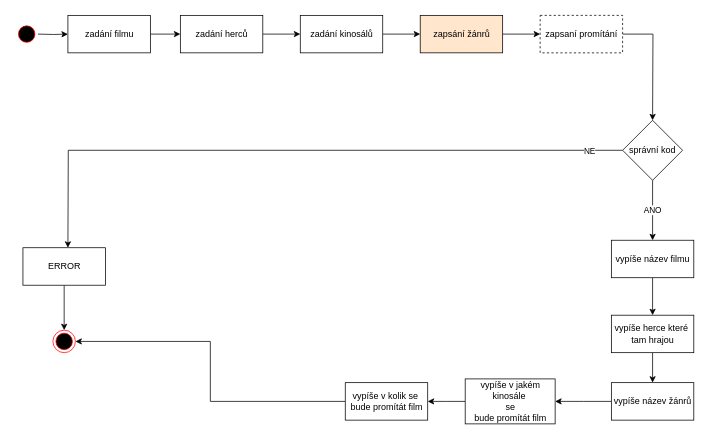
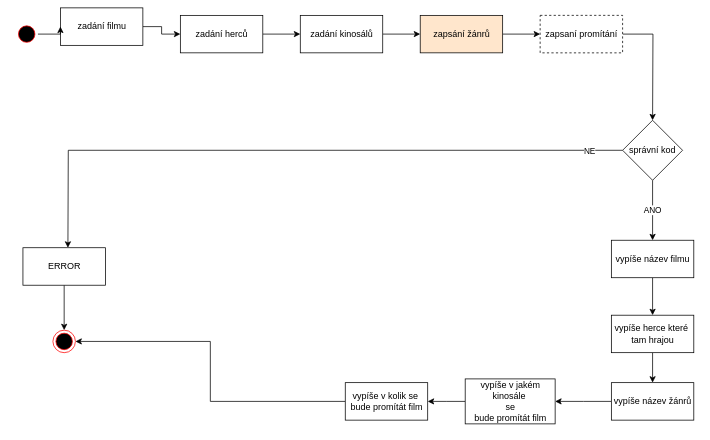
  <mxCell id="0" />
  <mxCell id="1" parent="0" />
  <mxCell id="2" value="" style="ellipse;html=1;shape=startState;fillColor=#000000;strokeColor=#ff0000;" vertex="1" parent="1"><mxGeometry x="20" y="30" width="30" height="30" as="geometry" /></mxCell>
  <mxCell id="3" style="edgeStyle=orthogonalEdgeStyle;rounded=0;orthogonalLoop=1;jettySize=auto;html=1;entryX=0;entryY=0.5;entryDx=0;entryDy=0;" edge="1" parent="1" source="4" target="6"><mxGeometry relative="1" as="geometry" /></mxCell>
- <mxCell id="4" value="zadání filmu" style="html=1;" vertex="1" parent="1"><mxGeometry x="90" y="20" width="110" height="50" as="geometry" /></mxCell>
+ <mxCell id="4" value="zadání filmu" style="html=1;" vertex="1" parent="1"><mxGeometry x="80" y="10" width="110" height="50" as="geometry" /></mxCell>
  <mxCell id="5" style="edgeStyle=orthogonalEdgeStyle;rounded=0;orthogonalLoop=1;jettySize=auto;html=1;entryX=0;entryY=0.5;entryDx=0;entryDy=0;" edge="1" parent="1" source="6" target="8"><mxGeometry relative="1" as="geometry" /></mxCell>
  <mxCell id="6" value="zadání herců" style="html=1;" vertex="1" parent="1"><mxGeometry x="240" y="20" width="110" height="50" as="geometry" /></mxCell>
  <mxCell id="7" style="edgeStyle=orthogonalEdgeStyle;rounded=0;orthogonalLoop=1;jettySize=auto;html=1;" edge="1" parent="1" source="8" target="10"><mxGeometry relative="1" as="geometry" /></mxCell>
  <mxCell id="8" value="zadání kinosálů" style="html=1;" vertex="1" parent="1"><mxGeometry x="400" y="20" width="110" height="50" as="geometry" /></mxCell>
  <mxCell id="9" style="edgeStyle=orthogonalEdgeStyle;rounded=0;orthogonalLoop=1;jettySize=auto;html=1;entryX=0;entryY=0.5;entryDx=0;entryDy=0;" edge="1" parent="1" source="10" target="12"><mxGeometry relative="1" as="geometry" /></mxCell>
  <mxCell id="10" value="zapsání žánrů" style="html=1;fillColor=#ffe6cc;" vertex="1" parent="1"><mxGeometry x="560" y="20" width="110" height="50" as="geometry" /></mxCell>
  <mxCell id="11" style="edgeStyle=orthogonalEdgeStyle;rounded=0;orthogonalLoop=1;jettySize=auto;html=1;" edge="1" parent="1" source="12"><mxGeometry relative="1" as="geometry"><mxPoint x="870" y="160" as="targetPoint" /></mxGeometry></mxCell>
  <mxCell id="12" value="zapsaní promítání" style="html=1;dashed=1;" vertex="1" parent="1"><mxGeometry x="720" y="20" width="110" height="50" as="geometry" /></mxCell>
  <mxCell id="13" style="edgeStyle=orthogonalEdgeStyle;rounded=0;orthogonalLoop=1;jettySize=auto;html=1;entryX=0;entryY=0.5;entryDx=0;entryDy=0;" edge="1" parent="1" target="4"><mxGeometry relative="1" as="geometry"><mxPoint x="50" y="45" as="sourcePoint" /></mxGeometry></mxCell>
  <mxCell id="14" value="ANO" style="edgeStyle=orthogonalEdgeStyle;rounded=0;orthogonalLoop=1;jettySize=auto;html=1;" edge="1" parent="1" source="17"><mxGeometry relative="1" as="geometry"><mxPoint x="870" y="320" as="targetPoint" /></mxGeometry></mxCell>
  <mxCell id="15" style="edgeStyle=orthogonalEdgeStyle;rounded=0;orthogonalLoop=1;jettySize=auto;html=1;" edge="1" parent="1" source="17"><mxGeometry relative="1" as="geometry"><mxPoint x="90" y="330" as="targetPoint" /></mxGeometry></mxCell>
  <mxCell id="16" value="NE" style="edgeLabel;html=1;align=center;verticalAlign=middle;resizable=0;points=[];" vertex="1" connectable="0" parent="15"><mxGeometry x="-0.897" relative="1" as="geometry"><mxPoint as="offset" /></mxGeometry></mxCell>
  <mxCell id="17" value="správní kod" style="rhombus;whiteSpace=wrap;html=1;" vertex="1" parent="1"><mxGeometry x="830" y="160" width="80" height="80" as="geometry" /></mxCell>
  <mxCell id="18" value="" style="ellipse;html=1;shape=endState;fillColor=#000000;strokeColor=#ff0000;" vertex="1" parent="1"><mxGeometry x="70" y="440" width="30" height="30" as="geometry" /></mxCell>
  <mxCell id="19" style="edgeStyle=orthogonalEdgeStyle;rounded=0;orthogonalLoop=1;jettySize=auto;html=1;entryX=0.5;entryY=0;entryDx=0;entryDy=0;" edge="1" parent="1" source="20" target="18"><mxGeometry relative="1" as="geometry" /></mxCell>
  <mxCell id="20" value="ERROR" style="html=1;" vertex="1" parent="1"><mxGeometry x="30" y="330" width="110" height="50" as="geometry" /></mxCell>
  <mxCell id="21" style="edgeStyle=orthogonalEdgeStyle;rounded=0;orthogonalLoop=1;jettySize=auto;html=1;entryX=0.5;entryY=0;entryDx=0;entryDy=0;" edge="1" parent="1" source="22" target="24"><mxGeometry relative="1" as="geometry" /></mxCell>
  <mxCell id="22" value="vypíše název filmu" style="html=1;" vertex="1" parent="1"><mxGeometry x="815" y="320" width="110" height="50" as="geometry" /></mxCell>
  <mxCell id="23" style="edgeStyle=orthogonalEdgeStyle;rounded=0;orthogonalLoop=1;jettySize=auto;html=1;entryX=0.5;entryY=0;entryDx=0;entryDy=0;" edge="1" parent="1" source="24" target="26"><mxGeometry relative="1" as="geometry" /></mxCell>
  <mxCell id="24" value="vypíše herce které&amp;nbsp;&lt;br&gt;tam hrajou" style="html=1;" vertex="1" parent="1"><mxGeometry x="815" y="420" width="110" height="50" as="geometry" /></mxCell>
  <mxCell id="25" style="edgeStyle=orthogonalEdgeStyle;rounded=0;orthogonalLoop=1;jettySize=auto;html=1;" edge="1" parent="1" source="26"><mxGeometry relative="1" as="geometry"><mxPoint x="740" y="535" as="targetPoint" /></mxGeometry></mxCell>
  <mxCell id="26" value="vypíše název žánrů" style="html=1;" vertex="1" parent="1"><mxGeometry x="815" y="510" width="110" height="50" as="geometry" /></mxCell>
  <mxCell id="27" style="edgeStyle=orthogonalEdgeStyle;rounded=0;orthogonalLoop=1;jettySize=auto;html=1;" edge="1" parent="1" source="28"><mxGeometry relative="1" as="geometry"><mxPoint x="570" y="535" as="targetPoint" /></mxGeometry></mxCell>
  <mxCell id="28" value="vypíše v jakém &lt;br&gt;kinosále&amp;nbsp;&lt;br&gt;se &lt;br&gt;bude promítát film" style="html=1;" vertex="1" parent="1"><mxGeometry x="620" y="505" width="120" height="60" as="geometry" /></mxCell>
  <mxCell id="29" style="edgeStyle=orthogonalEdgeStyle;rounded=0;orthogonalLoop=1;jettySize=auto;html=1;entryX=1;entryY=0.5;entryDx=0;entryDy=0;" edge="1" parent="1" source="30" target="18"><mxGeometry relative="1" as="geometry" /></mxCell>
  <mxCell id="30" value="vypíše v kolik se&amp;nbsp;&lt;br&gt;bude promítát film" style="html=1;" vertex="1" parent="1"><mxGeometry x="460" y="510" width="110" height="50" as="geometry" /></mxCell>
